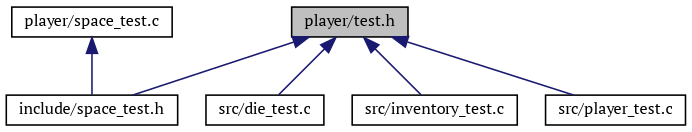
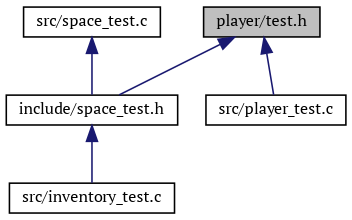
  digraph {
    fontname="PT Serif"
    node [color=black fillcolor=white fontname="PT Serif" fontsize=10 shape=record style=filled]
    edge [color=midnightblue dir=back fontname="PT Serif" fontsize=10 labelfontname=Helvetica labelfontsize=10 style=solid]
    n1 [fillcolor=grey75 fontcolor=black height=0.2 label="player/test.h" width=0.4]
    n2 [height=0.2 label="include/space_test.h" width=0.4]
-   n3 [height=0.2 label="src/die_test.c" width=0.4]
    n4 [height=0.2 label="src/inventory_test.c" width=0.4]
    n5 [height=0.2 label="src/player_test.c" width=0.4]
-   n6 [height=0.2 label="player/space_test.c" width=0.4]
+   n6 [height=0.2 label="src/space_test.c" width=0.4]
    n1 -> n2
-   n1 -> n3
-   n1 -> n4
+   n2 -> n4
    n1 -> n5
    n6 -> n2
  }
